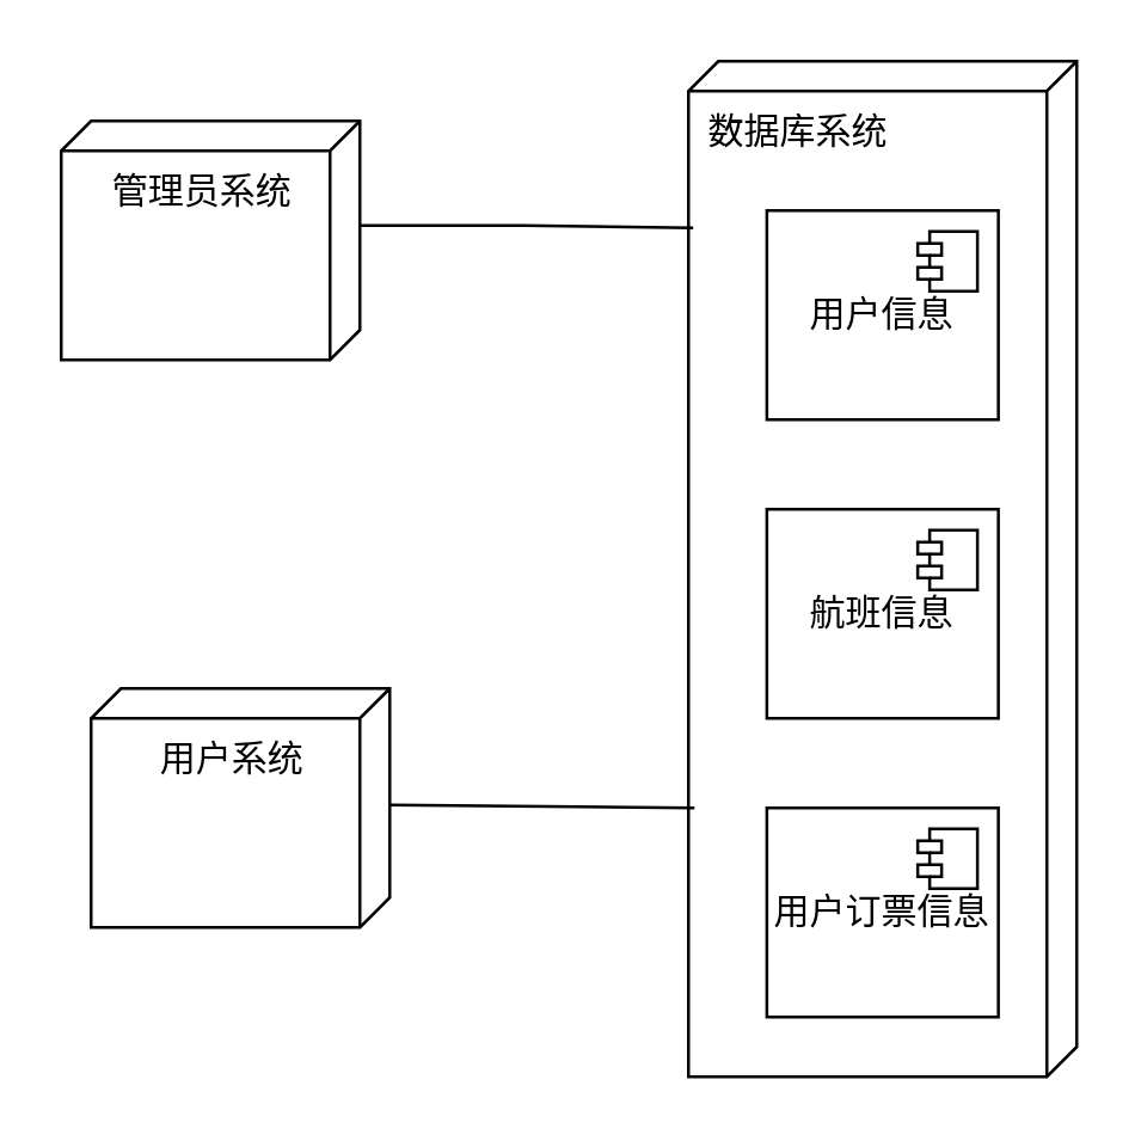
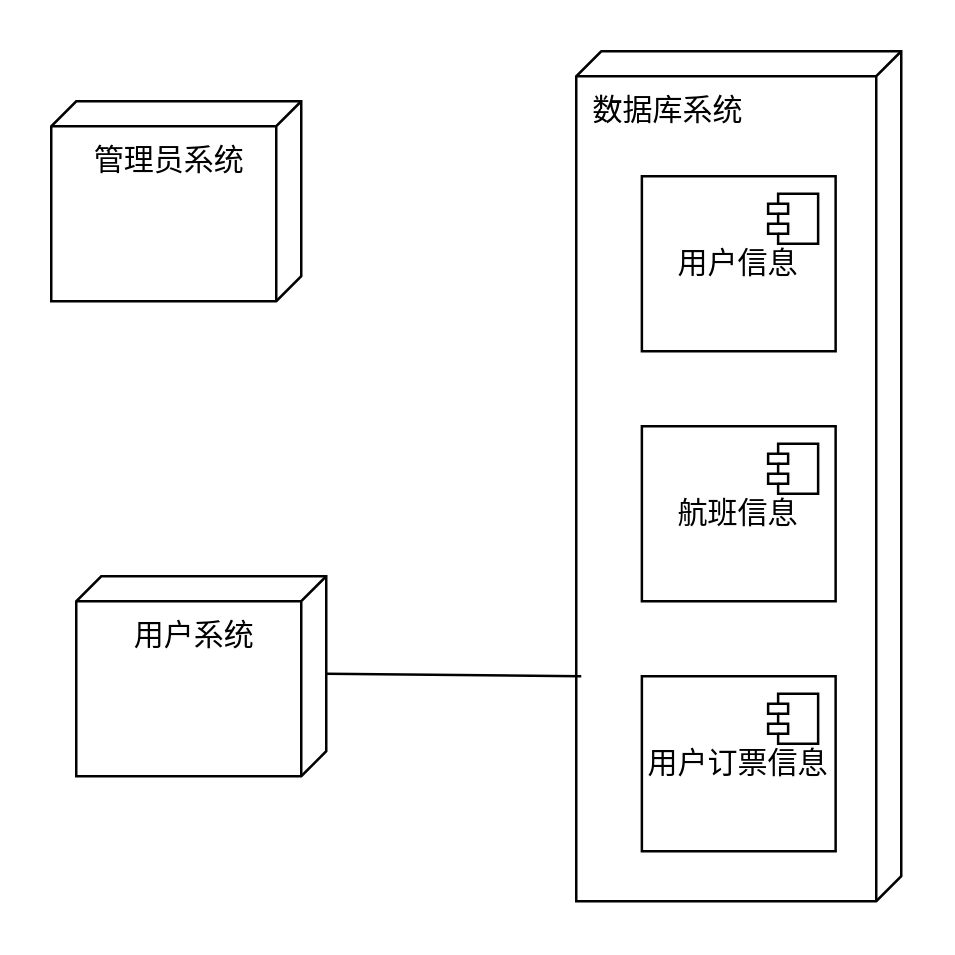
  <mxCell id="0" />
  <mxCell id="1" parent="0" />
  <mxCell id="2" value="数据库系统" style="verticalAlign=top;align=left;shape=cube;size=10;direction=south;fontStyle=0;html=1;boundedLbl=1;spacingLeft=5;whiteSpace=wrap;" vertex="1" parent="1"><mxGeometry x="230" y="20" width="130" height="340" as="geometry" /></mxCell>
  <mxCell id="3" value="用户系统" style="verticalAlign=top;align=center;shape=cube;size=10;direction=south;html=1;boundedLbl=1;spacingLeft=5;whiteSpace=wrap;" vertex="1" parent="1"><mxGeometry x="30" y="230" width="100" height="80" as="geometry" /></mxCell>
- <mxCell id="4" style="edgeStyle=orthogonalEdgeStyle;rounded=0;orthogonalLoop=1;jettySize=auto;html=1;exitX=0;exitY=0;exitDx=35;exitDy=0;exitPerimeter=0;entryX=0.164;entryY=0.988;entryDx=0;entryDy=0;entryPerimeter=0;endArrow=None;" edge="1" parent="1" source="5" target="2"><mxGeometry relative="1" as="geometry" /></mxCell>
  <mxCell id="5" value="管理员系统" style="verticalAlign=top;align=center;shape=cube;size=10;direction=south;html=1;boundedLbl=1;spacingLeft=5;whiteSpace=wrap;" vertex="1" parent="1"><mxGeometry x="20" y="40" width="100" height="80" as="geometry" /></mxCell>
  <mxCell id="6" value="用户信息" style="html=1;dropTarget=0;whiteSpace=wrap;" vertex="1" parent="1"><mxGeometry x="256.25" y="70" width="77.5" height="70" as="geometry" /></mxCell>
  <mxCell id="7" value="" style="shape=module;jettyWidth=8;jettyHeight=4;" vertex="1" parent="6"><mxGeometry x="1" width="20" height="20" relative="1" as="geometry"><mxPoint x="-27" y="7" as="offset" /></mxGeometry></mxCell>
  <mxCell id="8" value="航班信息" style="html=1;dropTarget=0;whiteSpace=wrap;" vertex="1" parent="1"><mxGeometry x="256.25" y="170" width="77.5" height="70" as="geometry" /></mxCell>
  <mxCell id="9" value="" style="shape=module;jettyWidth=8;jettyHeight=4;" vertex="1" parent="8"><mxGeometry x="1" width="20" height="20" relative="1" as="geometry"><mxPoint x="-27" y="7" as="offset" /></mxGeometry></mxCell>
  <mxCell id="10" value="用户订票信息" style="html=1;dropTarget=0;whiteSpace=wrap;" vertex="1" parent="1"><mxGeometry x="256.25" y="270" width="77.5" height="70" as="geometry" /></mxCell>
  <mxCell id="11" value="" style="shape=module;jettyWidth=8;jettyHeight=4;" vertex="1" parent="10"><mxGeometry x="1" width="20" height="20" relative="1" as="geometry"><mxPoint x="-27" y="7" as="offset" /></mxGeometry></mxCell>
  <mxCell id="12" style="rounded=0;orthogonalLoop=1;jettySize=auto;html=1;exitX=0;exitY=0;exitDx=35;exitDy=0;exitPerimeter=0;entryX=0.164;entryY=0.988;entryDx=0;entryDy=0;entryPerimeter=0;endArrow=None;" edge="1" parent="1"><mxGeometry relative="1" as="geometry"><mxPoint x="130" y="269" as="sourcePoint" /><mxPoint x="232" y="270" as="targetPoint" /></mxGeometry></mxCell>
